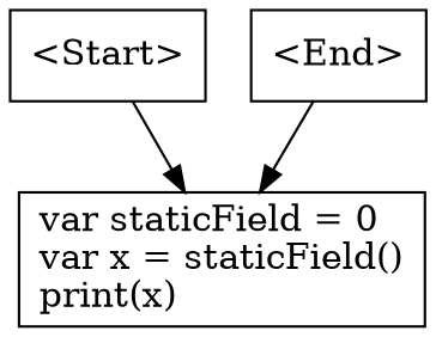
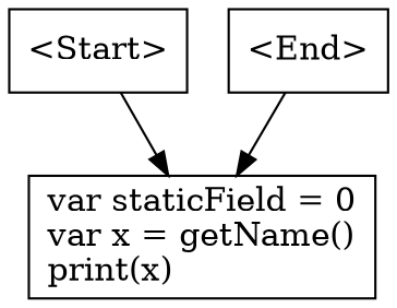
  digraph {
    node [shape=box]
    n1 [label="<Start>"]
-   n2 [label="var staticField = 0\lvar x = staticField()\lprint(x)\l"]
+   n2 [label="var staticField = 0\lvar x = getName()\lprint(x)\l"]
    n3 [label="<End>"]
    n1 -> n2
    n3 -> n2
  }
